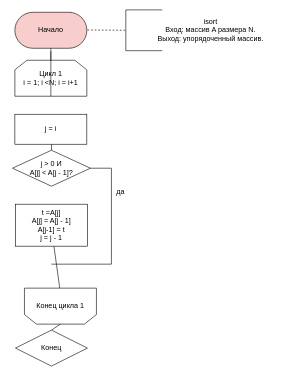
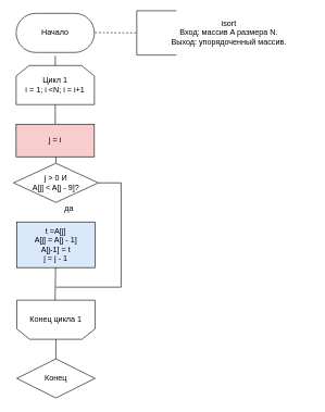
  <mxCell id="0" />
  <mxCell id="1" parent="0" />
- <mxCell id="2" value="Начало" style="rounded=1;whiteSpace=wrap;html=1;arcSize=50;fillColor=#f8cecc;" parent="1" vertex="1"><mxGeometry x="24" y="20" width="120" height="60" as="geometry" /></mxCell>
+ <mxCell id="2" value="Начало" style="rounded=1;whiteSpace=wrap;html=1;arcSize=50;" parent="1" vertex="1"><mxGeometry x="24" y="20" width="120" height="60" as="geometry" /></mxCell>
  <mxCell id="3" value="isort&lt;br&gt;Вход: массив A размера N.&lt;br&gt;Выход: упорядоченный массив." style="text;html=1;strokeColor=none;fillColor=none;align=center;verticalAlign=middle;whiteSpace=wrap;rounded=0;" parent="1" vertex="1"><mxGeometry x="225" y="30" width="250.5" height="40" as="geometry" /></mxCell>
  <mxCell id="4" value="Цикл 1&lt;br&gt;i = 1; i &amp;lt;N; i = i+1" style="shape=loopLimit;whiteSpace=wrap;html=1;" parent="1" vertex="1"><mxGeometry x="24" y="100" width="120" height="60" as="geometry" /></mxCell>
- <mxCell id="5" value="" style="endArrow=none;html=1;exitX=0.5;exitY=1;exitDx=0;exitDy=0;" parent="1" source="4" target="2" edge="1"><mxGeometry width="50" height="50" relative="1" as="geometry"><mxPoint x="-126" y="195" as="sourcePoint" /><mxPoint x="85" y="190" as="targetPoint" /></mxGeometry></mxCell>
+ <mxCell id="5" value="" style="endArrow=none;html=1;exitX=0.5;exitY=1;exitDx=0;exitDy=0;entryX=0.5;entryY=0;entryDx=0;entryDy=0;" parent="1" source="4" target="19" edge="1"><mxGeometry width="50" height="50" relative="1" as="geometry"><mxPoint x="-126" y="195" as="sourcePoint" /><mxPoint x="85" y="190" as="targetPoint" /></mxGeometry></mxCell>
  <mxCell id="6" value="" style="endArrow=none;html=1;exitX=0.51;exitY=0.998;exitDx=0;exitDy=0;entryX=0.5;entryY=0;entryDx=0;entryDy=0;exitPerimeter=0;" parent="1" target="14" edge="1"><mxGeometry width="50" height="50" relative="1" as="geometry"><mxPoint x="85.2" y="239.88" as="sourcePoint" /><mxPoint x="85" y="260" as="targetPoint" /></mxGeometry></mxCell>
- <mxCell id="7" value="Конец цикла 1" style="shape=loopLimit;whiteSpace=wrap;html=1;direction=west;" parent="1" vertex="1"><mxGeometry x="40" y="480" width="120" height="60" as="geometry" /></mxCell>
+ <mxCell id="7" value="Конец цикла 1" style="shape=loopLimit;whiteSpace=wrap;html=1;direction=west;" parent="1" vertex="1"><mxGeometry x="25" y="460" width="120" height="60" as="geometry" /></mxCell>
  <mxCell id="8" value="" style="endArrow=none;html=1;entryX=0.51;entryY=1.003;entryDx=0;entryDy=0;exitX=0.5;exitY=1;exitDx=0;exitDy=0;entryPerimeter=0;" parent="1" target="7" edge="1"><mxGeometry width="50" height="50" relative="1" as="geometry"><mxPoint x="85" y="380" as="sourcePoint" /><mxPoint x="94.095" y="455.095" as="targetPoint" /></mxGeometry></mxCell>
  <mxCell id="9" value="" style="endArrow=none;html=1;entryX=0.5;entryY=0;entryDx=0;entryDy=0;exitX=0.5;exitY=0;exitDx=0;exitDy=0;" parent="1" source="10" target="7" edge="1"><mxGeometry width="50" height="50" relative="1" as="geometry"><mxPoint x="83.5" y="665" as="sourcePoint" /><mxPoint x="86.5" y="675" as="targetPoint" /></mxGeometry></mxCell>
  <mxCell id="10" value="Конец" style="rhombus;whiteSpace=wrap;html=1;arcSize=50;" parent="1" vertex="1"><mxGeometry x="25" y="550" width="120" height="60" as="geometry" /></mxCell>
  <mxCell id="11" value="" style="endArrow=none;html=1;entryX=0.5;entryY=1;entryDx=0;entryDy=0;exitX=0.5;exitY=0;exitDx=0;exitDy=0;" parent="1" source="4" edge="1"><mxGeometry width="50" height="50" relative="1" as="geometry"><mxPoint x="205" y="80" as="sourcePoint" /><mxPoint x="84" y="85" as="targetPoint" /></mxGeometry></mxCell>
  <mxCell id="12" value="" style="shape=partialRectangle;whiteSpace=wrap;html=1;bottom=1;right=1;left=1;top=0;fillColor=none;routingCenterX=-0.5;rotation=90;" parent="1" vertex="1"><mxGeometry x="205" y="20" width="68" height="60" as="geometry" /></mxCell>
  <mxCell id="13" value="" style="endArrow=none;dashed=1;html=1;entryX=0.5;entryY=1;entryDx=0;entryDy=0;" parent="1" target="12" edge="1"><mxGeometry width="50" height="50" relative="1" as="geometry"><mxPoint x="145" y="49.5" as="sourcePoint" /><mxPoint x="185" y="50" as="targetPoint" /></mxGeometry></mxCell>
- <mxCell id="14" value="j &amp;gt; 0 И&lt;br&gt;A[j] &amp;lt; A[j - 1]?" style="rhombus;whiteSpace=wrap;html=1;" parent="1" vertex="1"><mxGeometry x="20" y="250" width="130" height="60" as="geometry" /></mxCell>
- <mxCell id="15" value="&lt;div&gt;t =A[j]&lt;/div&gt;&lt;div&gt;A[j] = A[j - 1]&lt;/div&gt;&lt;div&gt;A[j-1] = t&lt;br&gt;&lt;/div&gt;&lt;div&gt;j = j - 1&lt;/div&gt;" style="rounded=0;whiteSpace=wrap;html=1;" parent="1" vertex="1"><mxGeometry x="25" y="340" width="120" height="70" as="geometry" /></mxCell>
+ <mxCell id="14" value="j &amp;gt; 0 И&lt;br&gt;A[j] &amp;lt; A[j - 9]?" style="rhombus;whiteSpace=wrap;html=1;" parent="1" vertex="1"><mxGeometry x="20" y="250" width="130" height="60" as="geometry" /></mxCell>
+ <mxCell id="15" value="&lt;div&gt;t =A[j]&lt;/div&gt;&lt;div&gt;A[j] = A[j - 1]&lt;/div&gt;&lt;div&gt;A[j-1] = t&lt;br&gt;&lt;/div&gt;&lt;div&gt;j = j - 1&lt;/div&gt;" style="rounded=0;whiteSpace=wrap;html=1;fillColor=#dae8fc;" parent="1" vertex="1"><mxGeometry x="25" y="340" width="120" height="70" as="geometry" /></mxCell>
  <mxCell id="16" value="" style="endArrow=none;html=1;" parent="1" edge="1"><mxGeometry width="50" height="50" relative="1" as="geometry"><mxPoint x="185" y="440" as="sourcePoint" /><mxPoint x="185" y="280" as="targetPoint" /></mxGeometry></mxCell>
  <mxCell id="17" value="" style="endArrow=none;html=1;exitX=1;exitY=0.5;exitDx=0;exitDy=0;" parent="1" source="14" edge="1"><mxGeometry width="50" height="50" relative="1" as="geometry"><mxPoint x="5" y="350" as="sourcePoint" /><mxPoint x="185" y="280" as="targetPoint" /></mxGeometry></mxCell>
  <mxCell id="18" value="" style="endArrow=none;html=1;" parent="1" edge="1"><mxGeometry width="50" height="50" relative="1" as="geometry"><mxPoint x="85" y="440" as="sourcePoint" /><mxPoint x="185" y="440" as="targetPoint" /></mxGeometry></mxCell>
- <mxCell id="19" value="j = i" style="rounded=0;whiteSpace=wrap;html=1;" parent="1" vertex="1"><mxGeometry x="24" y="190" width="120" height="50" as="geometry" /></mxCell>
- <mxCell id="20" value="да" style="text;html=1;align=center;verticalAlign=middle;resizable=0;points=[];autosize=1;strokeColor=none;fillColor=none;" vertex="1" parent="1"><mxGeometry x="185" y="310" width="30" height="20" as="geometry" /></mxCell>
+ <mxCell id="19" value="j = i" style="rounded=0;whiteSpace=wrap;html=1;fillColor=#f8cecc;" parent="1" vertex="1"><mxGeometry x="24" y="190" width="120" height="50" as="geometry" /></mxCell>
+ <mxCell id="20" value="да" style="text;html=1;align=center;verticalAlign=middle;resizable=0;points=[];autosize=1;strokeColor=none;fillColor=none;" vertex="1" parent="1"><mxGeometry x="90" y="310" width="30" height="20" as="geometry" /></mxCell>
